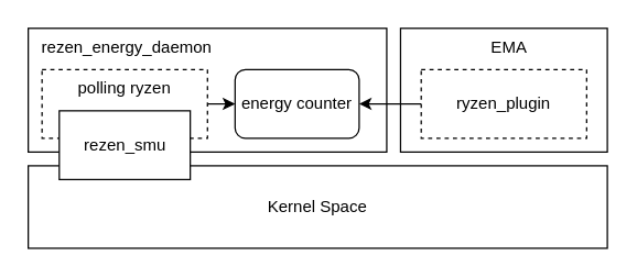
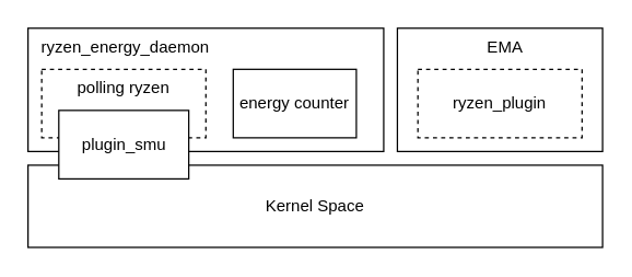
  <mxCell id="0" />
  <mxCell id="1" parent="0" />
  <mxCell id="2" value="EMA" style="rounded=0;whiteSpace=wrap;html=1;fillColor=none;align=center;verticalAlign=top;spacingLeft=8;" vertex="1" parent="1"><mxGeometry x="290" y="20" width="150" height="90" as="geometry" /></mxCell>
  <mxCell id="3" value="Kernel Space" style="rounded=0;whiteSpace=wrap;html=1;fillColor=none;" vertex="1" parent="1"><mxGeometry x="20" y="120" width="420" height="60" as="geometry" /></mxCell>
- <mxCell id="4" value="rezen_energy_daemon" style="rounded=0;whiteSpace=wrap;html=1;fillColor=none;align=left;verticalAlign=top;spacingLeft=8;" vertex="1" parent="1"><mxGeometry x="20" y="20" width="260" height="90" as="geometry" /></mxCell>
+ <mxCell id="4" value="ryzen_energy_daemon" style="rounded=0;whiteSpace=wrap;html=1;fillColor=none;align=left;verticalAlign=top;spacingLeft=8;" vertex="1" parent="1"><mxGeometry x="20" y="20" width="260" height="90" as="geometry" /></mxCell>
  <mxCell id="5" style="edgeStyle=orthogonalEdgeStyle;rounded=0;orthogonalLoop=1;jettySize=auto;html=1;exitX=0;exitY=0.5;exitDx=0;exitDy=0;" edge="1" parent="1"><mxGeometry relative="1" as="geometry"><mxPoint x="175" y="145" as="sourcePoint" /><mxPoint x="175" y="145" as="targetPoint" /></mxGeometry></mxCell>
- <mxCell id="6" value="energy counter" style="whiteSpace=wrap;html=1;rounded=1;" vertex="1" parent="1"><mxGeometry x="170" y="50" width="90" height="50" as="geometry" /></mxCell>
- <mxCell id="7" style="edgeStyle=orthogonalEdgeStyle;rounded=0;orthogonalLoop=1;jettySize=auto;html=1;exitX=1;exitY=0.5;exitDx=0;exitDy=0;entryX=0;entryY=0.5;entryDx=0;entryDy=0;" edge="1" parent="1" source="8" target="6"><mxGeometry relative="1" as="geometry" /></mxCell>
+ <mxCell id="6" value="energy counter" style="rounded=0;whiteSpace=wrap;html=1;" vertex="1" parent="1"><mxGeometry x="170" y="50" width="90" height="50" as="geometry" /></mxCell>
  <mxCell id="8" value="polling ryzen" style="rounded=0;whiteSpace=wrap;html=1;fillColor=none;dashed=1;verticalAlign=top;" vertex="1" parent="1"><mxGeometry x="30" y="50" width="120" height="50" as="geometry" /></mxCell>
- <mxCell id="9" value="rezen_smu" style="rounded=0;whiteSpace=wrap;html=1;" vertex="1" parent="1"><mxGeometry x="42.5" y="80" width="95" height="50" as="geometry" /></mxCell>
- <mxCell id="10" style="edgeStyle=orthogonalEdgeStyle;rounded=0;orthogonalLoop=1;jettySize=auto;html=1;entryX=1;entryY=0.5;entryDx=0;entryDy=0;" edge="1" parent="1" source="11" target="6"><mxGeometry relative="1" as="geometry" /></mxCell>
+ <mxCell id="9" value="plugin_smu" style="rounded=0;whiteSpace=wrap;html=1;" vertex="1" parent="1"><mxGeometry x="42.5" y="80" width="95" height="50" as="geometry" /></mxCell>
  <mxCell id="11" value="ryzen_plugin" style="rounded=0;whiteSpace=wrap;html=1;dashed=1;" vertex="1" parent="1"><mxGeometry x="305" y="50" width="120" height="50" as="geometry" /></mxCell>
